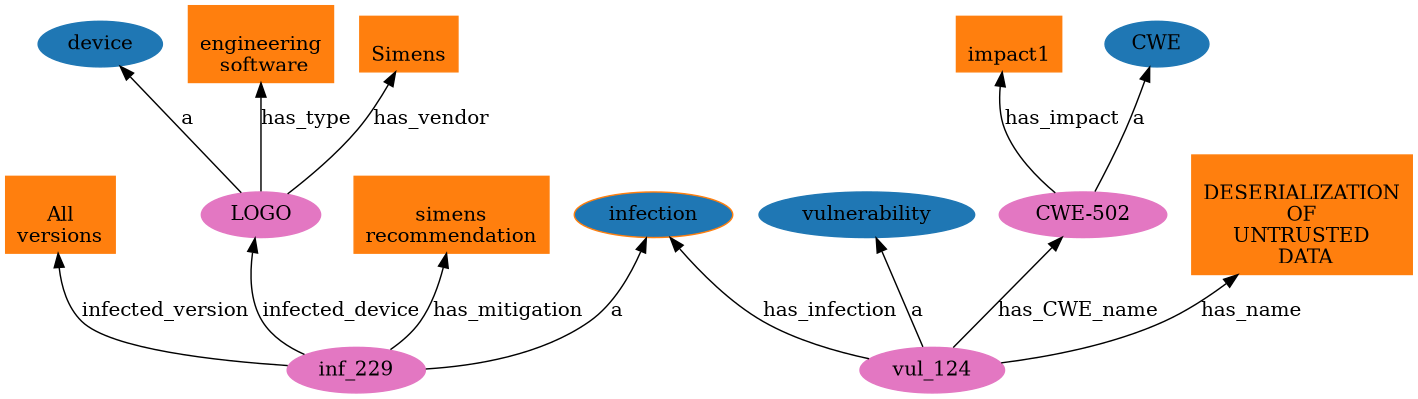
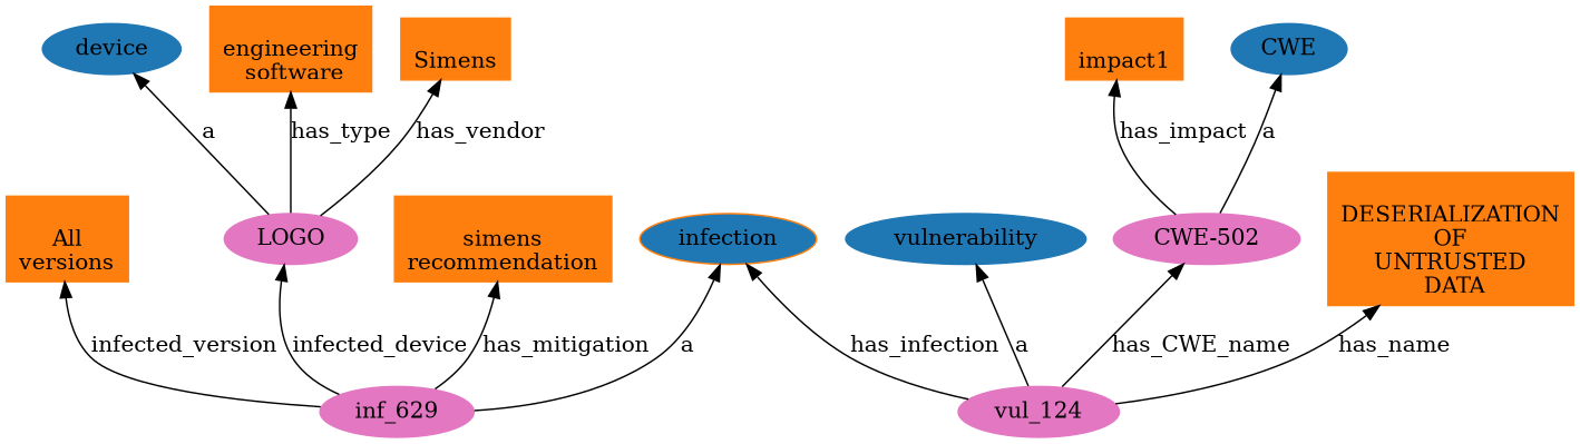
  digraph {
    rankdir=BT
    node [color="#ff7f0e" fillcolor="#ff7f0e" style=filled]
    n1 [fillcolor="#1f77b4" height=.3 label=infection]
    n2 [color="#1f77b4" fillcolor="#1f77b4" height=.3 label=CWE]
    n3 [color="#1f77b4" fillcolor="#1f77b4" height=.3 label=vulnerability]
    n4 [color="#1f77b4" fillcolor="#1f77b4" height=.3 label=device]
    n5 [color="#e377c2" fillcolor="#e377c2" height=.3 label=LOGO]
    n6 [height=.3 label="\nengineering\n  software " shape=rect]
    n7 [height=.3 label="\nSimens" shape=rect]
    n8 [color="#e377c2" fillcolor="#e377c2" height=.3 label="CWE-502"]
    n9 [height=.3 label="\nimpact1" shape=rect]
-   n10 [color="#e377c2" fillcolor="#e377c2" height=.3 label=inf_229]
+   n10 [color="#e377c2" fillcolor="#e377c2" height=.3 label=inf_629]
    n11 [height=.3 label="\nsimens\nrecommendation" shape=rect]
    n12 [height=.3 label="\nAll\nversions" shape=rect]
    n13 [color="#e377c2" fillcolor="#e377c2" height=.3 label=vul_124]
    n14 [height=.3 label="\nDESERIALIZATION\nOF\nUNTRUSTED\n      DATA     " shape=rect]
    n5 -> n4 [label=a]
    n5 -> n6 [label=has_type]
    n5 -> n7 [label=has_vendor]
    n8 -> n2 [label=a]
    n8 -> n9 [label=has_impact]
    n10 -> n1 [label=a]
    n10 -> n5 [label=infected_device]
    n10 -> n11 [label=has_mitigation]
    n10 -> n12 [label=infected_version]
    n13 -> n1 [label=has_infection]
    n13 -> n3 [label=a]
    n13 -> n8 [label=has_CWE_name]
    n13 -> n14 [label=has_name]
  }
